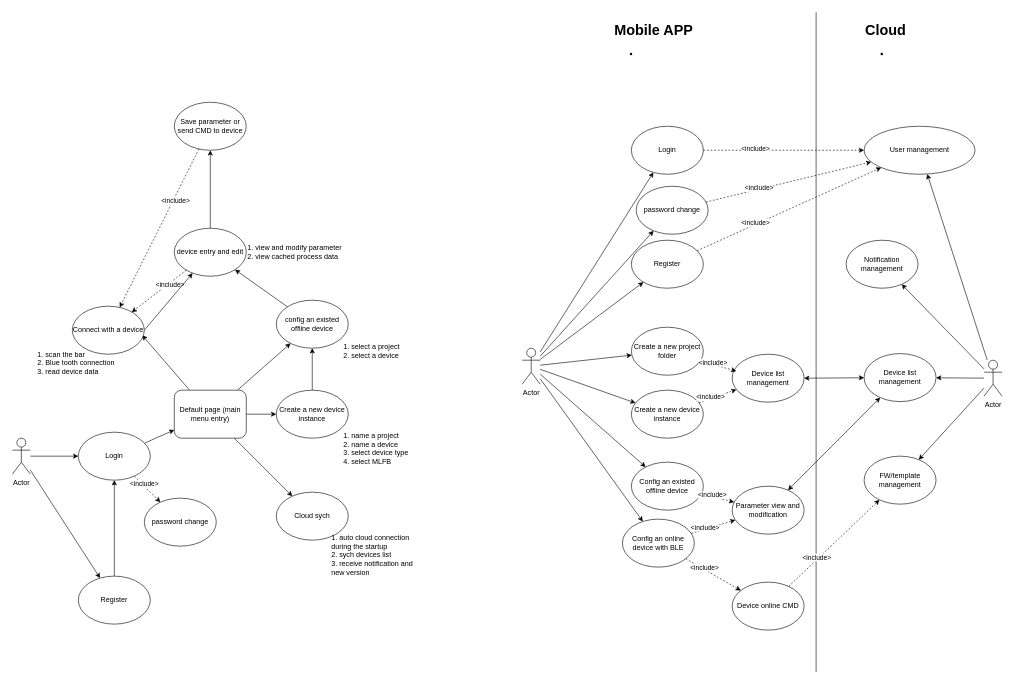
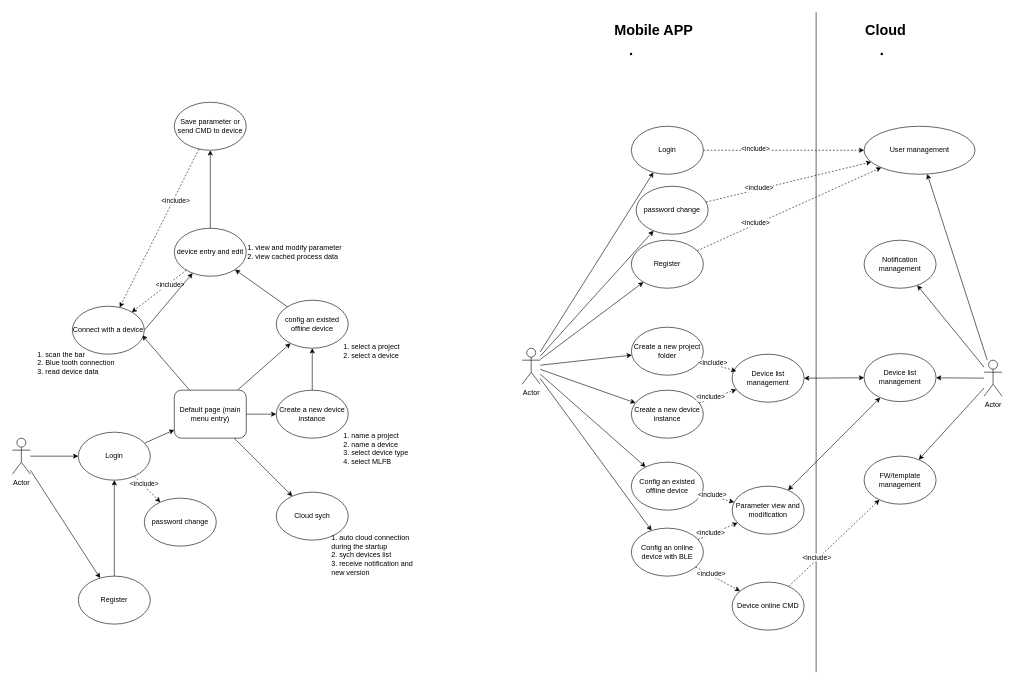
  <mxCell id="0" />
  <mxCell id="1" parent="0" />
  <mxCell id="2" value="Actor" style="shape=umlActor;verticalLabelPosition=bottom;verticalAlign=top;html=1;outlineConnect=0;" vertex="1" parent="1"><mxGeometry x="20" y="730" width="30" height="60" as="geometry" /></mxCell>
  <mxCell id="3" value="" style="rounded=0;orthogonalLoop=1;jettySize=auto;html=1;" edge="1" parent="1" source="4" target="13"><mxGeometry relative="1" as="geometry" /></mxCell>
  <mxCell id="4" value="Login" style="ellipse;whiteSpace=wrap;html=1;" vertex="1" parent="1"><mxGeometry x="130" y="720" width="120" height="80" as="geometry" /></mxCell>
  <mxCell id="5" value="" style="endArrow=classic;html=1;rounded=0;" edge="1" parent="1" source="2" target="4"><mxGeometry width="50" height="50" relative="1" as="geometry"><mxPoint x="50" y="760" as="sourcePoint" /><mxPoint x="100" y="710" as="targetPoint" /></mxGeometry></mxCell>
  <mxCell id="6" value="Register" style="ellipse;whiteSpace=wrap;html=1;" vertex="1" parent="1"><mxGeometry x="130" y="960" width="120" height="80" as="geometry" /></mxCell>
  <mxCell id="7" value="" style="endArrow=classic;html=1;rounded=0;" edge="1" parent="1" source="6" target="4"><mxGeometry width="50" height="50" relative="1" as="geometry"><mxPoint x="250" y="460" as="sourcePoint" /><mxPoint x="290" y="420" as="targetPoint" /><Array as="points" /></mxGeometry></mxCell>
  <mxCell id="8" value="" style="endArrow=classic;html=1;rounded=0;" edge="1" parent="1" source="2" target="6"><mxGeometry width="50" height="50" relative="1" as="geometry"><mxPoint x="140" y="750" as="sourcePoint" /><mxPoint x="190" y="700" as="targetPoint" /></mxGeometry></mxCell>
  <mxCell id="9" value="password change" style="ellipse;whiteSpace=wrap;html=1;" vertex="1" parent="1"><mxGeometry x="240" y="830" width="120" height="80" as="geometry" /></mxCell>
  <mxCell id="10" value="" style="rounded=0;orthogonalLoop=1;jettySize=auto;html=1;entryX=0.971;entryY=0.605;entryDx=0;entryDy=0;entryPerimeter=0;" edge="1" parent="1" source="13" target="14"><mxGeometry relative="1" as="geometry" /></mxCell>
  <mxCell id="11" value="" style="rounded=0;orthogonalLoop=1;jettySize=auto;html=1;" edge="1" parent="1" source="13" target="19"><mxGeometry relative="1" as="geometry" /></mxCell>
  <mxCell id="12" value="" style="edgeStyle=orthogonalEdgeStyle;rounded=0;orthogonalLoop=1;jettySize=auto;html=1;" edge="1" parent="1" source="13" target="20"><mxGeometry relative="1" as="geometry" /></mxCell>
  <mxCell id="13" value="Default page (main menu entry)" style="whiteSpace=wrap;html=1;rounded=1;" vertex="1" parent="1"><mxGeometry x="290" y="650" width="120" height="80" as="geometry" /></mxCell>
  <mxCell id="14" value="Connect with a device" style="ellipse;whiteSpace=wrap;html=1;fillStyle=auto;" vertex="1" parent="1"><mxGeometry x="120" y="510" width="120" height="80" as="geometry" /></mxCell>
  <mxCell id="15" value="1. scan the bar&lt;div&gt;2. Blue tooth connection&lt;/div&gt;&lt;div&gt;3. read device data&lt;/div&gt;" style="text;html=1;align=left;verticalAlign=middle;whiteSpace=wrap;rounded=0;" vertex="1" parent="1"><mxGeometry x="60" y="590" width="150" height="30" as="geometry" /></mxCell>
  <mxCell id="16" value="" style="edgeStyle=orthogonalEdgeStyle;rounded=0;orthogonalLoop=1;jettySize=auto;html=1;" edge="1" parent="1" source="17" target="18"><mxGeometry relative="1" as="geometry" /></mxCell>
  <mxCell id="17" value="device entry and edit" style="ellipse;whiteSpace=wrap;html=1;" vertex="1" parent="1"><mxGeometry x="290" y="380" width="120" height="80" as="geometry" /></mxCell>
  <mxCell id="18" value="Save parameter or send CMD to device" style="ellipse;whiteSpace=wrap;html=1;" vertex="1" parent="1"><mxGeometry x="290" y="170" width="120" height="80" as="geometry" /></mxCell>
  <mxCell id="19" value="config an existed offline device" style="ellipse;whiteSpace=wrap;html=1;" vertex="1" parent="1"><mxGeometry x="460" y="500" width="120" height="80" as="geometry" /></mxCell>
  <mxCell id="20" value="Create a new device instance" style="ellipse;whiteSpace=wrap;html=1;" vertex="1" parent="1"><mxGeometry x="460" y="650" width="120" height="80" as="geometry" /></mxCell>
  <mxCell id="21" value="&lt;div&gt;1. name a project&lt;/div&gt;&lt;div&gt;2. name a device&lt;/div&gt;3. select device type&lt;div&gt;&lt;span style=&quot;background-color: initial;&quot;&gt;4. select MLFB&lt;/span&gt;&lt;div&gt;&lt;br&gt;&lt;/div&gt;&lt;/div&gt;" style="text;html=1;align=left;verticalAlign=middle;whiteSpace=wrap;rounded=0;" vertex="1" parent="1"><mxGeometry x="570" y="740" width="150" height="30" as="geometry" /></mxCell>
  <mxCell id="22" value="&lt;div&gt;1. select a project&lt;/div&gt;&lt;div&gt;2. select a device&lt;/div&gt;" style="text;html=1;align=left;verticalAlign=middle;whiteSpace=wrap;rounded=0;" vertex="1" parent="1"><mxGeometry x="570" y="570" width="150" height="30" as="geometry" /></mxCell>
  <mxCell id="23" value="" style="endArrow=classic;html=1;rounded=0;" edge="1" parent="1" source="19" target="17"><mxGeometry width="50" height="50" relative="1" as="geometry"><mxPoint x="470" y="450" as="sourcePoint" /><mxPoint x="520" y="400" as="targetPoint" /></mxGeometry></mxCell>
  <mxCell id="24" value="" style="endArrow=classic;html=1;rounded=0;dashed=1;" edge="1" parent="1"><mxGeometry width="50" height="50" relative="1" as="geometry"><mxPoint x="310" y="450" as="sourcePoint" /><mxPoint x="219" y="520" as="targetPoint" /></mxGeometry></mxCell>
  <mxCell id="25" value="&amp;lt;include&amp;gt;" style="edgeLabel;html=1;align=center;verticalAlign=middle;resizable=0;points=[];" vertex="1" connectable="0" parent="24"><mxGeometry x="-0.356" y="3" relative="1" as="geometry"><mxPoint as="offset" /></mxGeometry></mxCell>
  <mxCell id="26" value="" style="endArrow=classic;html=1;rounded=0;dashed=1;" edge="1" parent="1" source="18" target="14"><mxGeometry width="50" height="50" relative="1" as="geometry"><mxPoint x="320" y="460" as="sourcePoint" /><mxPoint x="229" y="530" as="targetPoint" /></mxGeometry></mxCell>
  <mxCell id="27" value="&amp;lt;include&amp;gt;" style="edgeLabel;html=1;align=center;verticalAlign=middle;resizable=0;points=[];" vertex="1" connectable="0" parent="26"><mxGeometry x="-0.356" y="3" relative="1" as="geometry"><mxPoint as="offset" /></mxGeometry></mxCell>
  <mxCell id="28" value="" style="endArrow=classic;html=1;rounded=0;" edge="1" parent="1" source="20" target="19"><mxGeometry width="50" height="50" relative="1" as="geometry"><mxPoint x="730" y="640" as="sourcePoint" /><mxPoint x="780" y="590" as="targetPoint" /></mxGeometry></mxCell>
  <mxCell id="29" value="Cloud sych" style="ellipse;whiteSpace=wrap;html=1;" vertex="1" parent="1"><mxGeometry x="460" y="820" width="120" height="80" as="geometry" /></mxCell>
  <mxCell id="30" value="" style="endArrow=classic;html=1;rounded=0;" edge="1" parent="1" source="13" target="29"><mxGeometry width="50" height="50" relative="1" as="geometry"><mxPoint x="570" y="910" as="sourcePoint" /><mxPoint x="620" y="860" as="targetPoint" /></mxGeometry></mxCell>
  <mxCell id="31" value="&lt;div&gt;1. auto cloud connection during the startup&lt;/div&gt;&lt;div&gt;2. sych devices list&lt;/div&gt;&lt;div&gt;3. receive notification and new version&lt;/div&gt;" style="text;html=1;align=left;verticalAlign=middle;whiteSpace=wrap;rounded=0;" vertex="1" parent="1"><mxGeometry x="550" y="910" width="150" height="30" as="geometry" /></mxCell>
  <mxCell id="32" value="&lt;div&gt;1. view and modify parameter&lt;/div&gt;&lt;div&gt;2. view cached process data&lt;/div&gt;" style="text;html=1;align=left;verticalAlign=middle;whiteSpace=wrap;rounded=0;" vertex="1" parent="1"><mxGeometry x="410" y="405" width="170" height="30" as="geometry" /></mxCell>
  <mxCell id="33" value="" style="endArrow=classic;html=1;rounded=0;dashed=1;" edge="1" parent="1" source="4" target="9"><mxGeometry width="50" height="50" relative="1" as="geometry"><mxPoint x="320" y="460" as="sourcePoint" /><mxPoint x="229" y="530" as="targetPoint" /></mxGeometry></mxCell>
  <mxCell id="34" value="&amp;lt;include&amp;gt;" style="edgeLabel;html=1;align=center;verticalAlign=middle;resizable=0;points=[];" vertex="1" connectable="0" parent="33"><mxGeometry x="-0.356" y="3" relative="1" as="geometry"><mxPoint as="offset" /></mxGeometry></mxCell>
  <mxCell id="35" value="" style="endArrow=classic;html=1;rounded=0;exitX=1;exitY=0.5;exitDx=0;exitDy=0;" edge="1" parent="1" source="14" target="17"><mxGeometry width="50" height="50" relative="1" as="geometry"><mxPoint x="130" y="530" as="sourcePoint" /><mxPoint x="180" y="480" as="targetPoint" /></mxGeometry></mxCell>
  <mxCell id="36" value="Actor" style="shape=umlActor;verticalLabelPosition=bottom;verticalAlign=top;html=1;outlineConnect=0;" vertex="1" parent="1"><mxGeometry x="870" y="580" width="30" height="60" as="geometry" /></mxCell>
  <mxCell id="37" value="Login" style="ellipse;whiteSpace=wrap;html=1;" vertex="1" parent="1"><mxGeometry x="1052" y="210" width="120" height="80" as="geometry" /></mxCell>
  <mxCell id="38" value="" style="endArrow=classic;html=1;rounded=0;" edge="1" parent="1" source="36" target="37"><mxGeometry width="50" height="50" relative="1" as="geometry"><mxPoint x="930" y="790" as="sourcePoint" /><mxPoint x="1070" y="410" as="targetPoint" /></mxGeometry></mxCell>
  <mxCell id="39" value="Register" style="ellipse;whiteSpace=wrap;html=1;" vertex="1" parent="1"><mxGeometry x="1052" y="400" width="120" height="80" as="geometry" /></mxCell>
  <mxCell id="40" value="" style="endArrow=classic;html=1;rounded=0;" edge="1" parent="1" target="39" source="36"><mxGeometry width="50" height="50" relative="1" as="geometry"><mxPoint x="1000" y="820" as="sourcePoint" /><mxPoint x="1122" y="500" as="targetPoint" /></mxGeometry></mxCell>
  <mxCell id="41" value="" style="endArrow=none;html=1;rounded=0;" edge="1" parent="1"><mxGeometry width="50" height="50" relative="1" as="geometry"><mxPoint x="1360" y="1120" as="sourcePoint" /><mxPoint x="1360" y="20" as="targetPoint" /></mxGeometry></mxCell>
  <mxCell id="42" value="&lt;h1 style=&quot;margin-top: 0px;&quot;&gt;Cloud&lt;/h1&gt;&lt;p&gt;&lt;/p&gt;&lt;ul&gt;&lt;li&gt;&lt;br&gt;&lt;/li&gt;&lt;/ul&gt;&lt;p&gt;&lt;/p&gt;" style="text;html=1;whiteSpace=wrap;overflow=hidden;rounded=0;" vertex="1" parent="1"><mxGeometry x="1440" y="30" width="180" height="120" as="geometry" /></mxCell>
  <mxCell id="43" value="&lt;h1 style=&quot;margin-top: 0px;&quot;&gt;Mobile APP&lt;/h1&gt;&lt;p&gt;&lt;/p&gt;&lt;ul&gt;&lt;li&gt;&lt;br&gt;&lt;/li&gt;&lt;/ul&gt;&lt;p&gt;&lt;/p&gt;" style="text;html=1;whiteSpace=wrap;overflow=hidden;rounded=0;" vertex="1" parent="1"><mxGeometry x="1022" y="30" width="180" height="120" as="geometry" /></mxCell>
  <mxCell id="44" value="User management" style="ellipse;whiteSpace=wrap;html=1;" vertex="1" parent="1"><mxGeometry x="1440" y="210" width="185" height="80" as="geometry" /></mxCell>
  <mxCell id="45" value="" style="endArrow=classic;html=1;rounded=0;dashed=1;" edge="1" parent="1" source="37" target="44"><mxGeometry width="50" height="50" relative="1" as="geometry"><mxPoint x="1748.302" y="99.441" as="sourcePoint" /><mxPoint x="900" y="355" as="targetPoint" /></mxGeometry></mxCell>
  <mxCell id="46" value="&amp;lt;include&amp;gt;" style="edgeLabel;html=1;align=center;verticalAlign=middle;resizable=0;points=[];" vertex="1" connectable="0" parent="45"><mxGeometry x="-0.356" y="3" relative="1" as="geometry"><mxPoint as="offset" /></mxGeometry></mxCell>
  <mxCell id="47" value="" style="endArrow=classic;html=1;rounded=0;dashed=1;" edge="1" parent="1" source="39" target="44"><mxGeometry width="50" height="50" relative="1" as="geometry"><mxPoint x="1182" y="260" as="sourcePoint" /><mxPoint x="1450" y="260" as="targetPoint" /></mxGeometry></mxCell>
  <mxCell id="48" value="&amp;lt;include&amp;gt;" style="edgeLabel;html=1;align=center;verticalAlign=middle;resizable=0;points=[];" vertex="1" connectable="0" parent="47"><mxGeometry x="-0.356" y="3" relative="1" as="geometry"><mxPoint as="offset" /></mxGeometry></mxCell>
  <mxCell id="49" value="Actor" style="shape=umlActor;verticalLabelPosition=bottom;verticalAlign=top;html=1;outlineConnect=0;" vertex="1" parent="1"><mxGeometry x="1640" y="600" width="30" height="60" as="geometry" /></mxCell>
  <mxCell id="50" value="" style="endArrow=classic;html=1;rounded=0;" edge="1" parent="1" source="49" target="44"><mxGeometry width="50" height="50" relative="1" as="geometry"><mxPoint x="1530" y="450" as="sourcePoint" /><mxPoint x="1580" y="400" as="targetPoint" /></mxGeometry></mxCell>
- <mxCell id="51" value="Notification management" style="ellipse;whiteSpace=wrap;html=1;" vertex="1" parent="1"><mxGeometry x="1410" y="400" width="120" height="80" as="geometry" /></mxCell>
+ <mxCell id="51" value="Notification management" style="ellipse;whiteSpace=wrap;html=1;" vertex="1" parent="1"><mxGeometry x="1440" y="400" width="120" height="80" as="geometry" /></mxCell>
  <mxCell id="52" value="Device list management" style="ellipse;whiteSpace=wrap;html=1;" vertex="1" parent="1"><mxGeometry x="1440" y="589" width="120" height="80" as="geometry" /></mxCell>
  <mxCell id="53" value="" style="endArrow=classic;html=1;rounded=0;" edge="1" parent="1" source="49" target="51"><mxGeometry width="50" height="50" relative="1" as="geometry"><mxPoint x="1450" y="540" as="sourcePoint" /><mxPoint x="1500" y="490" as="targetPoint" /></mxGeometry></mxCell>
  <mxCell id="54" value="" style="endArrow=classic;html=1;rounded=0;" edge="1" parent="1" source="49" target="52"><mxGeometry width="50" height="50" relative="1" as="geometry"><mxPoint x="1430" y="580" as="sourcePoint" /><mxPoint x="1480" y="530" as="targetPoint" /></mxGeometry></mxCell>
  <mxCell id="55" value="Create a new device instance" style="ellipse;whiteSpace=wrap;html=1;" vertex="1" parent="1"><mxGeometry x="1052" y="650" width="120" height="80" as="geometry" /></mxCell>
  <mxCell id="56" value="" style="endArrow=classic;html=1;rounded=0;" edge="1" parent="1" target="55" source="36"><mxGeometry width="50" height="50" relative="1" as="geometry"><mxPoint x="900" y="730.5" as="sourcePoint" /><mxPoint x="1122" y="634.5" as="targetPoint" /></mxGeometry></mxCell>
  <mxCell id="57" value="Create a new project folder" style="ellipse;whiteSpace=wrap;html=1;" vertex="1" parent="1"><mxGeometry x="1052" y="545" width="120" height="80" as="geometry" /></mxCell>
  <mxCell id="58" value="FW/template management" style="ellipse;whiteSpace=wrap;html=1;" vertex="1" parent="1"><mxGeometry x="1440" y="760" width="120" height="80" as="geometry" /></mxCell>
  <mxCell id="59" value="" style="endArrow=classic;html=1;rounded=0;" edge="1" parent="1" source="49" target="58"><mxGeometry width="50" height="50" relative="1" as="geometry"><mxPoint x="1620" y="920" as="sourcePoint" /><mxPoint x="1670" y="870" as="targetPoint" /></mxGeometry></mxCell>
- <mxCell id="60" value="Config an online device with BLE" style="ellipse;whiteSpace=wrap;html=1;" vertex="1" parent="1"><mxGeometry x="1037" y="865" width="120" height="80" as="geometry" /></mxCell>
+ <mxCell id="60" value="Config an online device with BLE" style="ellipse;whiteSpace=wrap;html=1;" vertex="1" parent="1"><mxGeometry x="1052" y="880" width="120" height="80" as="geometry" /></mxCell>
  <mxCell id="61" value="password change" style="ellipse;whiteSpace=wrap;html=1;" vertex="1" parent="1"><mxGeometry x="1060" y="310" width="120" height="80" as="geometry" /></mxCell>
  <mxCell id="62" value="" style="endArrow=classic;html=1;rounded=0;" edge="1" parent="1" source="36" target="61"><mxGeometry width="50" height="50" relative="1" as="geometry"><mxPoint x="910" y="609" as="sourcePoint" /><mxPoint x="1082" y="480" as="targetPoint" /></mxGeometry></mxCell>
  <mxCell id="63" value="" style="endArrow=classic;html=1;rounded=0;dashed=1;" edge="1" parent="1" source="61" target="44"><mxGeometry width="50" height="50" relative="1" as="geometry"><mxPoint x="1170" y="426" as="sourcePoint" /><mxPoint x="1462" y="284" as="targetPoint" /></mxGeometry></mxCell>
  <mxCell id="64" value="&amp;lt;include&amp;gt;" style="edgeLabel;html=1;align=center;verticalAlign=middle;resizable=0;points=[];" vertex="1" connectable="0" parent="63"><mxGeometry x="-0.356" y="3" relative="1" as="geometry"><mxPoint as="offset" /></mxGeometry></mxCell>
  <mxCell id="65" value="Config an existed offline device" style="ellipse;whiteSpace=wrap;html=1;" vertex="1" parent="1"><mxGeometry x="1052" y="770" width="120" height="80" as="geometry" /></mxCell>
  <mxCell id="66" value="Parameter view and modification" style="ellipse;whiteSpace=wrap;html=1;" vertex="1" parent="1"><mxGeometry x="1220" y="810" width="120" height="80" as="geometry" /></mxCell>
  <mxCell id="67" value="Device list management" style="ellipse;whiteSpace=wrap;html=1;" vertex="1" parent="1"><mxGeometry x="1220" y="590" width="120" height="80" as="geometry" /></mxCell>
  <mxCell id="68" value="" style="endArrow=classic;html=1;rounded=0;dashed=1;entryX=0.058;entryY=0.353;entryDx=0;entryDy=0;entryPerimeter=0;" edge="1" parent="1" source="57" target="67"><mxGeometry width="50" height="50" relative="1" as="geometry"><mxPoint x="1170" y="426" as="sourcePoint" /><mxPoint x="1462" y="284" as="targetPoint" /></mxGeometry></mxCell>
  <mxCell id="69" value="&amp;lt;include&amp;gt;" style="edgeLabel;html=1;align=center;verticalAlign=middle;resizable=0;points=[];" vertex="1" connectable="0" parent="68"><mxGeometry x="-0.356" y="3" relative="1" as="geometry"><mxPoint as="offset" /></mxGeometry></mxCell>
  <mxCell id="70" value="" style="endArrow=classic;html=1;rounded=0;dashed=1;" edge="1" parent="1" source="55" target="67"><mxGeometry width="50" height="50" relative="1" as="geometry"><mxPoint x="1170" y="426" as="sourcePoint" /><mxPoint x="1462" y="284" as="targetPoint" /></mxGeometry></mxCell>
  <mxCell id="71" value="&amp;lt;include&amp;gt;" style="edgeLabel;html=1;align=center;verticalAlign=middle;resizable=0;points=[];" vertex="1" connectable="0" parent="70"><mxGeometry x="-0.356" y="3" relative="1" as="geometry"><mxPoint as="offset" /></mxGeometry></mxCell>
  <mxCell id="72" value="" style="endArrow=classic;html=1;rounded=0;dashed=1;" edge="1" parent="1" source="65" target="66"><mxGeometry width="50" height="50" relative="1" as="geometry"><mxPoint x="1177" y="611" as="sourcePoint" /><mxPoint x="1237" y="628" as="targetPoint" /></mxGeometry></mxCell>
  <mxCell id="73" value="&amp;lt;include&amp;gt;" style="edgeLabel;html=1;align=center;verticalAlign=middle;resizable=0;points=[];" vertex="1" connectable="0" parent="72"><mxGeometry x="-0.356" y="3" relative="1" as="geometry"><mxPoint as="offset" /></mxGeometry></mxCell>
  <mxCell id="74" value="" style="endArrow=classic;html=1;rounded=0;dashed=1;" edge="1" parent="1" source="60" target="66"><mxGeometry width="50" height="50" relative="1" as="geometry"><mxPoint x="1187" y="621" as="sourcePoint" /><mxPoint x="1247" y="638" as="targetPoint" /></mxGeometry></mxCell>
  <mxCell id="75" value="&amp;lt;include&amp;gt;" style="edgeLabel;html=1;align=center;verticalAlign=middle;resizable=0;points=[];" vertex="1" connectable="0" parent="74"><mxGeometry x="-0.356" y="3" relative="1" as="geometry"><mxPoint as="offset" /></mxGeometry></mxCell>
  <mxCell id="76" value="" style="endArrow=classic;startArrow=classic;html=1;rounded=0;" edge="1" parent="1" source="67" target="52"><mxGeometry width="50" height="50" relative="1" as="geometry"><mxPoint x="1410" y="720" as="sourcePoint" /><mxPoint x="1460" y="670" as="targetPoint" /></mxGeometry></mxCell>
  <mxCell id="77" value="" style="endArrow=classic;startArrow=classic;html=1;rounded=0;" edge="1" parent="1" source="66" target="52"><mxGeometry width="50" height="50" relative="1" as="geometry"><mxPoint x="1350" y="638" as="sourcePoint" /><mxPoint x="1450" y="633" as="targetPoint" /></mxGeometry></mxCell>
  <mxCell id="78" value="Device online CMD" style="ellipse;whiteSpace=wrap;html=1;" vertex="1" parent="1"><mxGeometry x="1220" y="970" width="120" height="80" as="geometry" /></mxCell>
  <mxCell id="79" value="" style="endArrow=classic;html=1;rounded=0;dashed=1;" edge="1" parent="1" source="60" target="78"><mxGeometry width="50" height="50" relative="1" as="geometry"><mxPoint x="1173" y="909" as="sourcePoint" /><mxPoint x="1239" y="881" as="targetPoint" /></mxGeometry></mxCell>
  <mxCell id="80" value="&amp;lt;include&amp;gt;" style="edgeLabel;html=1;align=center;verticalAlign=middle;resizable=0;points=[];" vertex="1" connectable="0" parent="79"><mxGeometry x="-0.356" y="3" relative="1" as="geometry"><mxPoint as="offset" /></mxGeometry></mxCell>
  <mxCell id="81" value="" style="endArrow=classic;html=1;rounded=0;dashed=1;" edge="1" parent="1" source="78" target="58"><mxGeometry width="50" height="50" relative="1" as="geometry"><mxPoint x="1183" y="919" as="sourcePoint" /><mxPoint x="1249" y="891" as="targetPoint" /></mxGeometry></mxCell>
  <mxCell id="82" value="&amp;lt;include&amp;gt;" style="edgeLabel;html=1;align=center;verticalAlign=middle;resizable=0;points=[];" vertex="1" connectable="0" parent="81"><mxGeometry x="-0.356" y="3" relative="1" as="geometry"><mxPoint as="offset" /></mxGeometry></mxCell>
  <mxCell id="83" value="" style="endArrow=classic;html=1;rounded=0;" edge="1" parent="1" source="36" target="65"><mxGeometry width="50" height="50" relative="1" as="geometry"><mxPoint x="910" y="625" as="sourcePoint" /><mxPoint x="1069" y="681" as="targetPoint" /></mxGeometry></mxCell>
  <mxCell id="84" value="" style="endArrow=classic;html=1;rounded=0;" edge="1" parent="1" source="36" target="60"><mxGeometry width="50" height="50" relative="1" as="geometry"><mxPoint x="920" y="635" as="sourcePoint" /><mxPoint x="1079" y="691" as="targetPoint" /></mxGeometry></mxCell>
  <mxCell id="85" value="" style="endArrow=classic;html=1;rounded=0;" edge="1" parent="1" source="36" target="57"><mxGeometry width="50" height="50" relative="1" as="geometry"><mxPoint x="930" y="645" as="sourcePoint" /><mxPoint x="1089" y="701" as="targetPoint" /></mxGeometry></mxCell>
